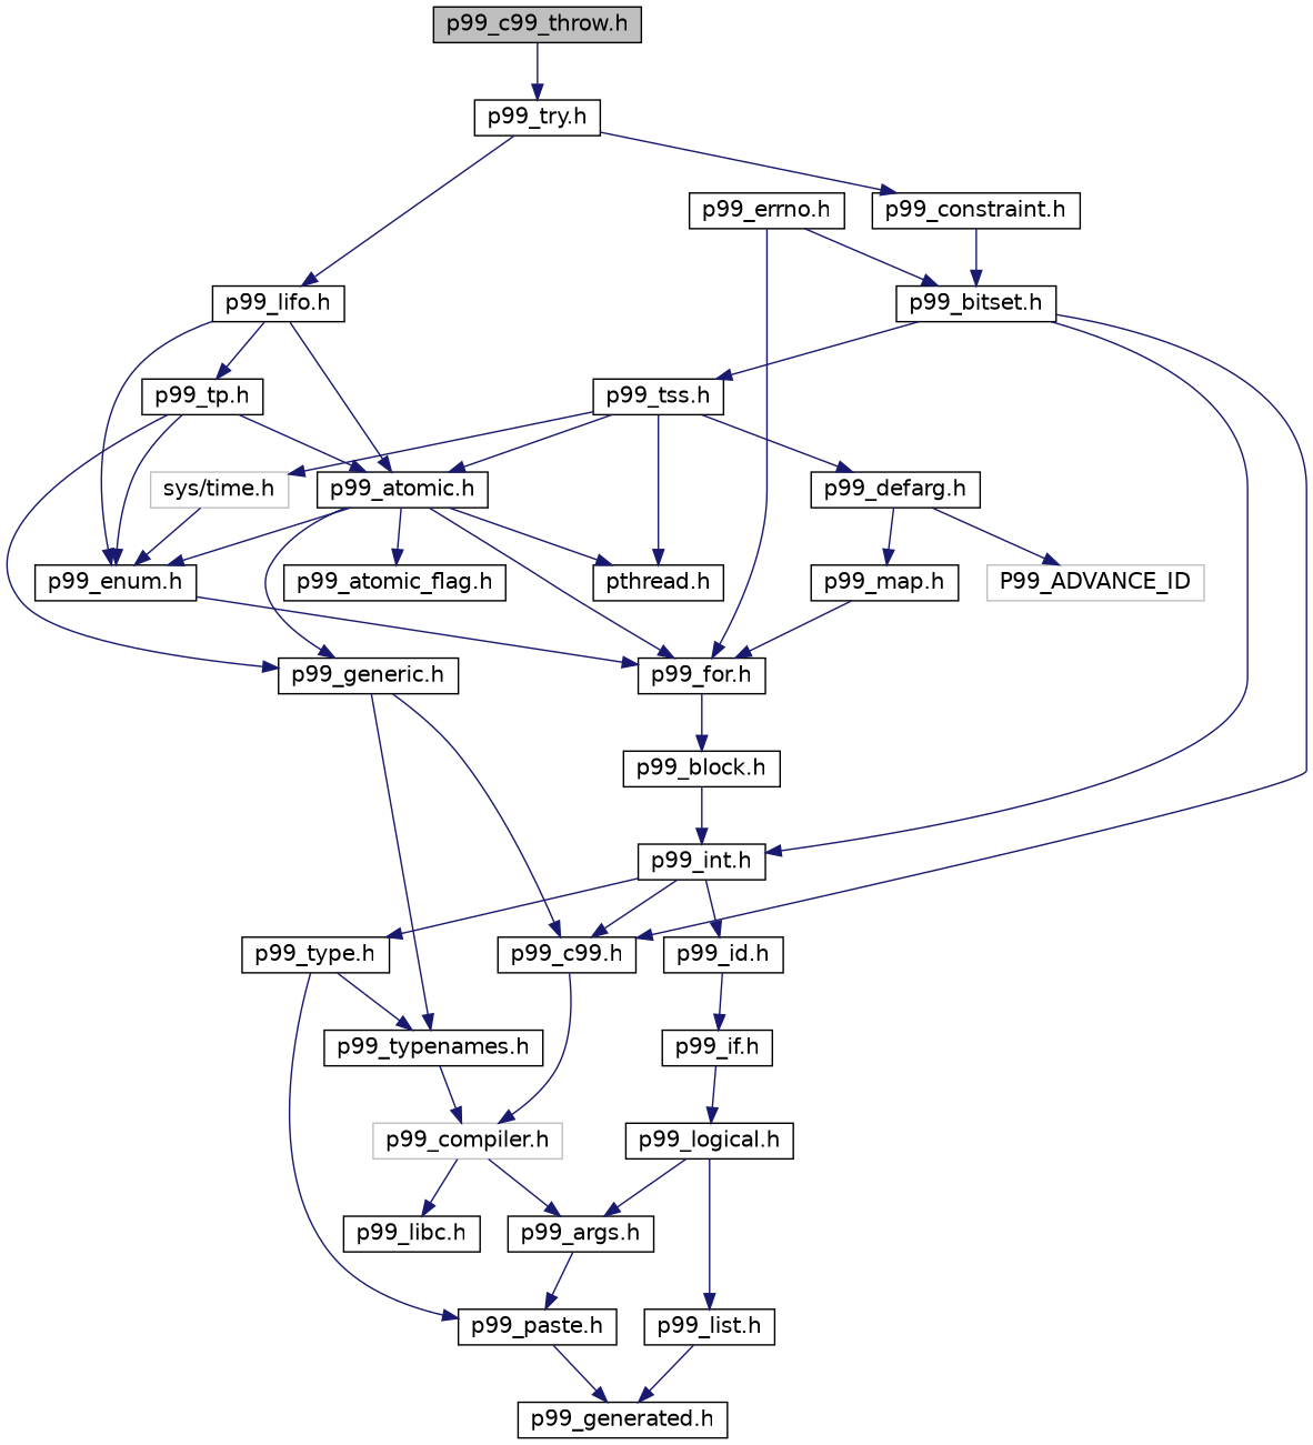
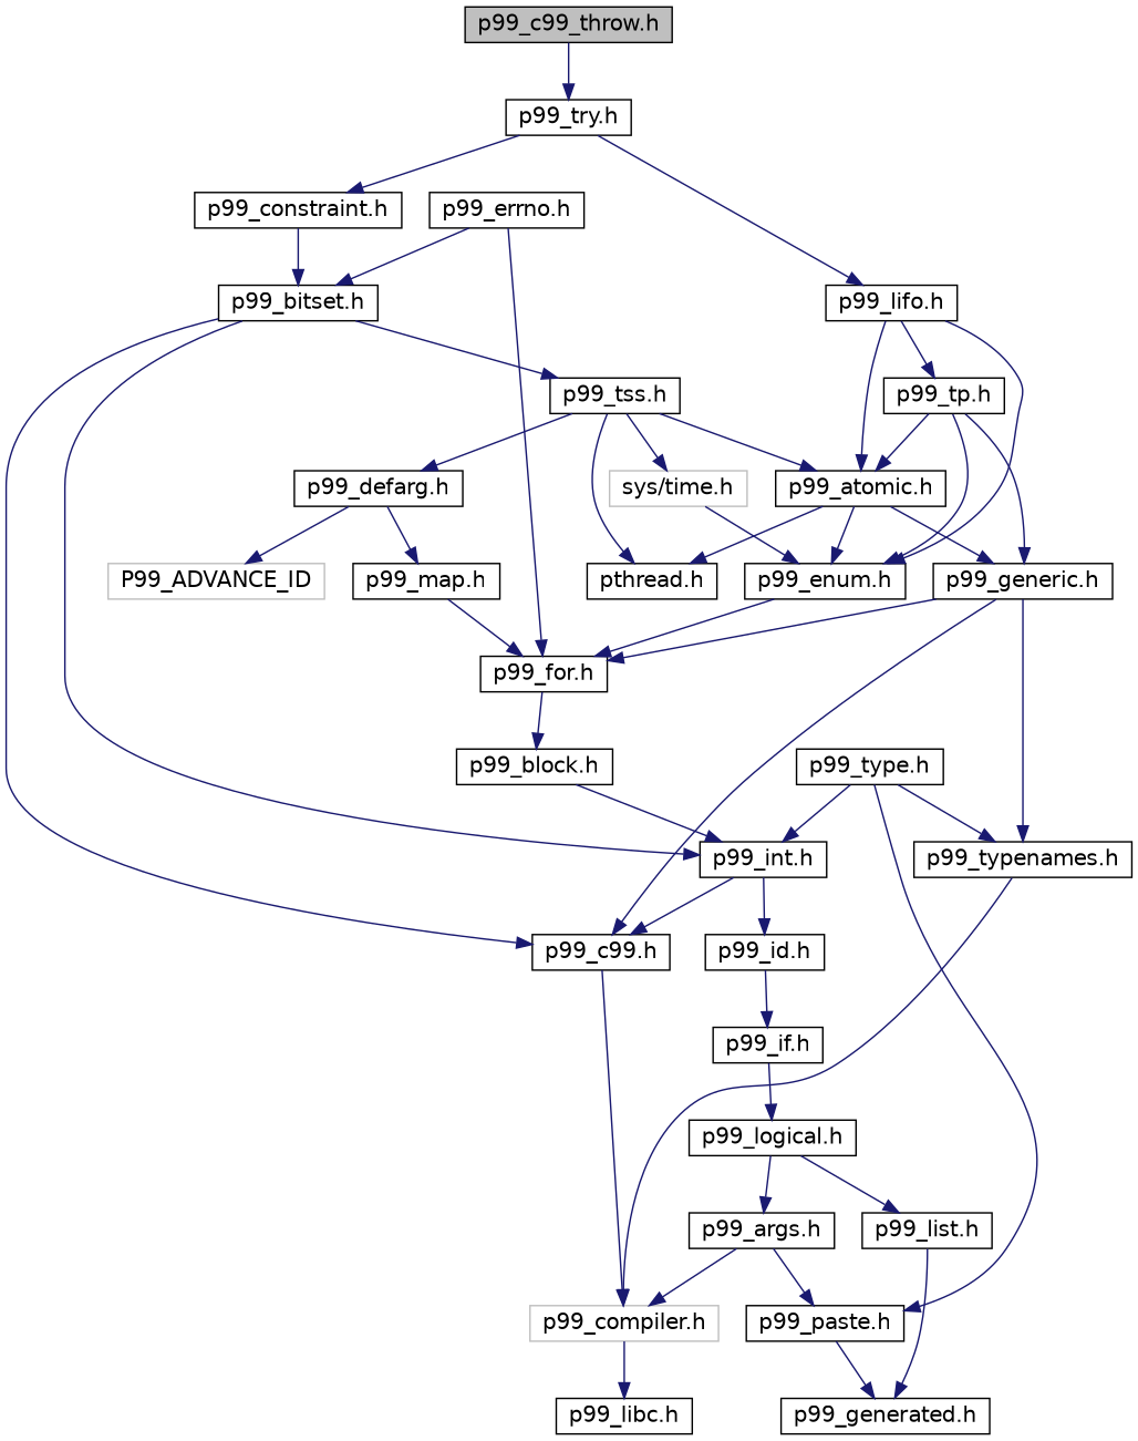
  digraph {
    fontname="DejaVu Sans"
    node [color=black fillcolor=white fontname="DejaVu Sans" fontsize=14 shape=record style=filled]
    edge [color=midnightblue fontname="DejaVu Sans" fontsize=14 labelfontname=Helvetica labelfontsize=14 style=solid]
    n1 [fillcolor=grey75 fontcolor=black height=0.2 label="p99_c99_throw.h" width=0.4]
    n2 [height=0.2 label="p99_try.h" width=0.4]
    n3 [height=0.2 label="p99_constraint.h" width=0.4]
    n4 [height=0.2 label="p99_lifo.h" width=0.4]
    n5 [height=0.2 label="p99_bitset.h" width=0.4]
    n6 [height=0.2 label="p99_atomic.h" width=0.4]
    n7 [height=0.2 label="p99_enum.h" width=0.4]
    n8 [height=0.2 label="p99_tp.h" width=0.4]
    n9 [height=0.2 label="p99_tss.h" width=0.4]
    n10 [height=0.2 label="p99_int.h" width=0.4]
    n11 [height=0.2 label="p99_c99.h" width=0.4]
    n12 [color=grey75 height=0.2 label="sys/time.h" width=0.4]
    n13 [height=0.2 label="pthread.h" width=0.4]
    n14 [height=0.2 label="p99_defarg.h" width=0.4]
    n15 [height=0.2 label="p99_id.h" width=0.4]
    n16 [height=0.2 label="p99_type.h" width=0.4]
    n17 [color=grey75 height=0.2 label="p99_compiler.h" width=0.4]
    n18 [height=0.2 label="p99_errno.h" width=0.4]
    n19 [height=0.2 label="p99_for.h" width=0.4]
    n20 [height=0.2 label="p99_map.h" width=0.4]
    n21 [color=grey75 height=0.2 label=P99_ADVANCE_ID width=0.4]
    n22 [height=0.2 label="p99_generic.h" width=0.4]
-   n23 [height=0.2 label="p99_atomic_flag.h" width=0.4]
    n24 [height=0.2 label="p99_block.h" width=0.4]
    n25 [height=0.2 label="p99_if.h" width=0.4]
    n26 [height=0.2 label="p99_paste.h" width=0.4]
    n27 [height=0.2 label="p99_typenames.h" width=0.4]
    n28 [height=0.2 label="p99_args.h" width=0.4]
    n29 [height=0.2 label="p99_libc.h" width=0.4]
    n30 [height=0.2 label="p99_generated.h" width=0.4]
    n31 [height=0.2 label="p99_logical.h" width=0.4]
    n32 [height=0.2 label="p99_list.h" width=0.4]
    n1 -> n2
    n2 -> n3
    n2 -> n4
    n3 -> n5
    n4 -> n6
    n4 -> n7
    n4 -> n8
    n5 -> n9
    n5 -> n10
    n5 -> n11
    n6 -> n7
    n6 -> n13
    n6 -> n22
-   n6 -> n23
    n7 -> n19
    n8 -> n6
    n8 -> n7
    n8 -> n22
    n9 -> n6
    n9 -> n12
    n9 -> n13
    n9 -> n14
    n10 -> n11
    n10 -> n15
-   n10 -> n16
+   n16 -> n10
    n11 -> n17
    n12 -> n7
    n14 -> n20
    n14 -> n21
    n15 -> n25
    n16 -> n26
    n16 -> n27
-   n17 -> n28
+   n28 -> n17
    n17 -> n29
    n18 -> n5
    n18 -> n19
    n19 -> n24
    n20 -> n19
    n22 -> n11
-   n6 -> n19
+   n22 -> n19
    n22 -> n27
    n24 -> n10
    n25 -> n31
    n26 -> n30
    n27 -> n17
    n28 -> n26
    n31 -> n28
    n31 -> n32
    n32 -> n30
  }
